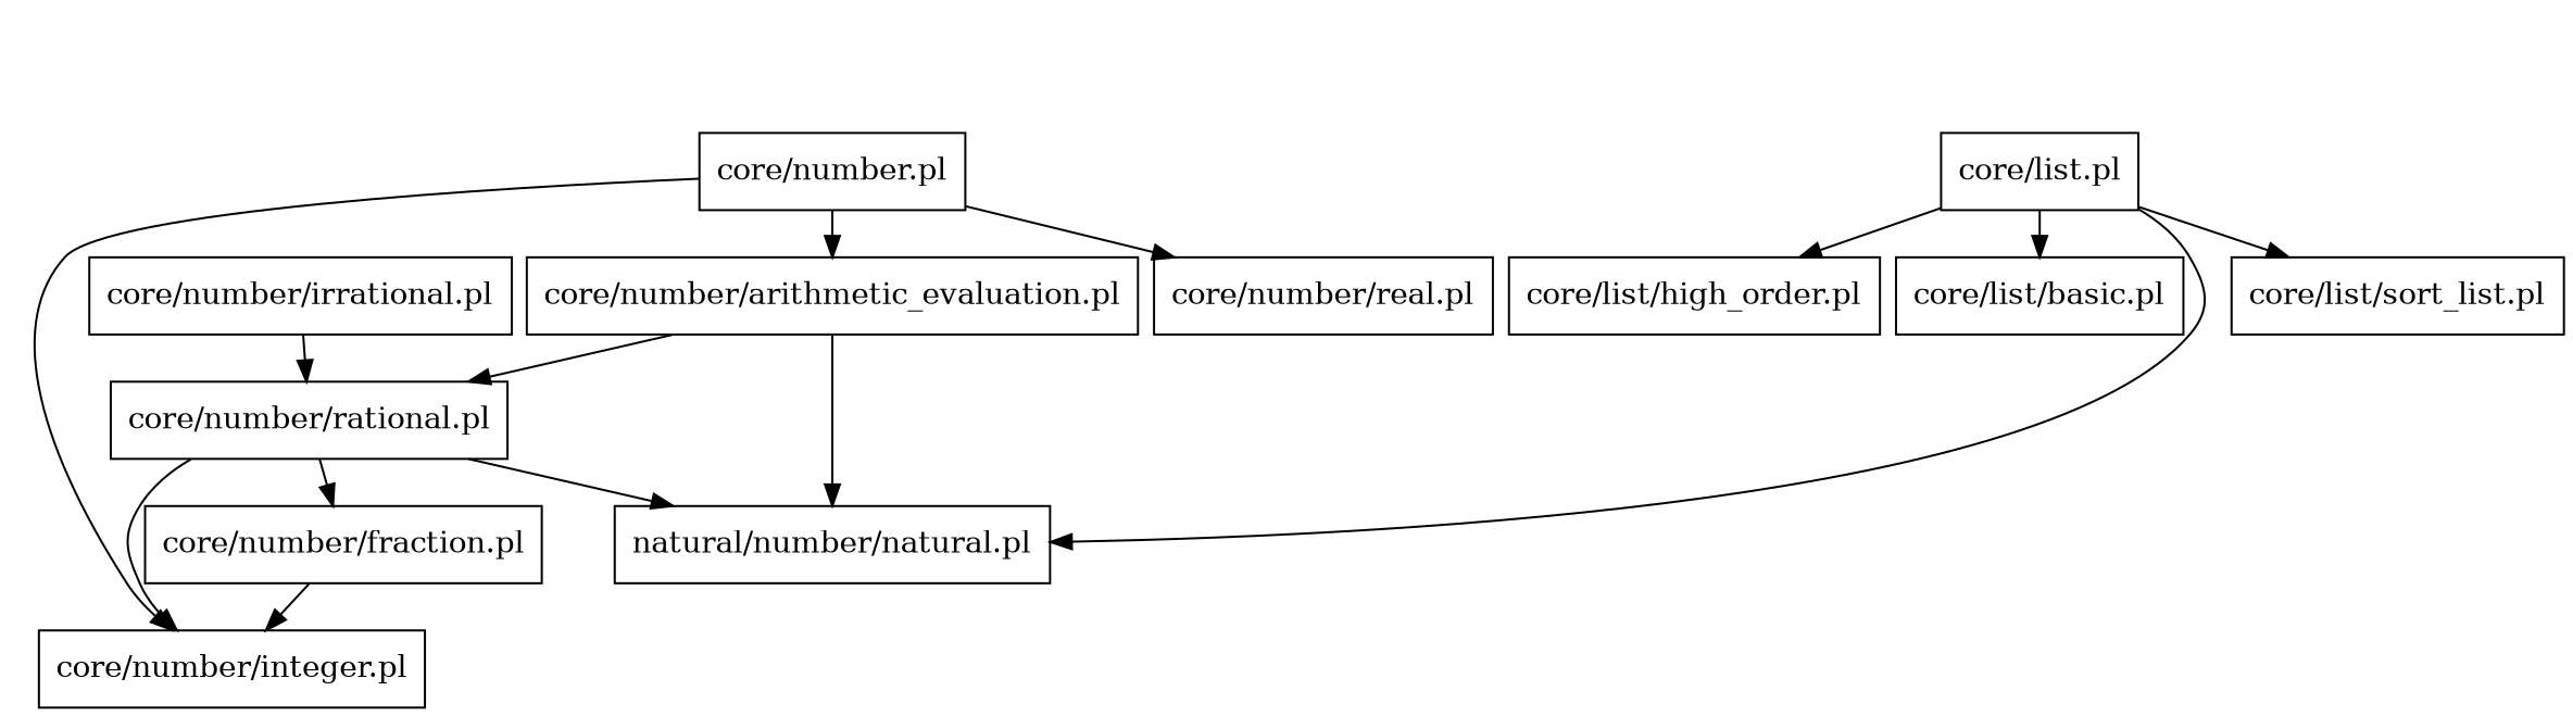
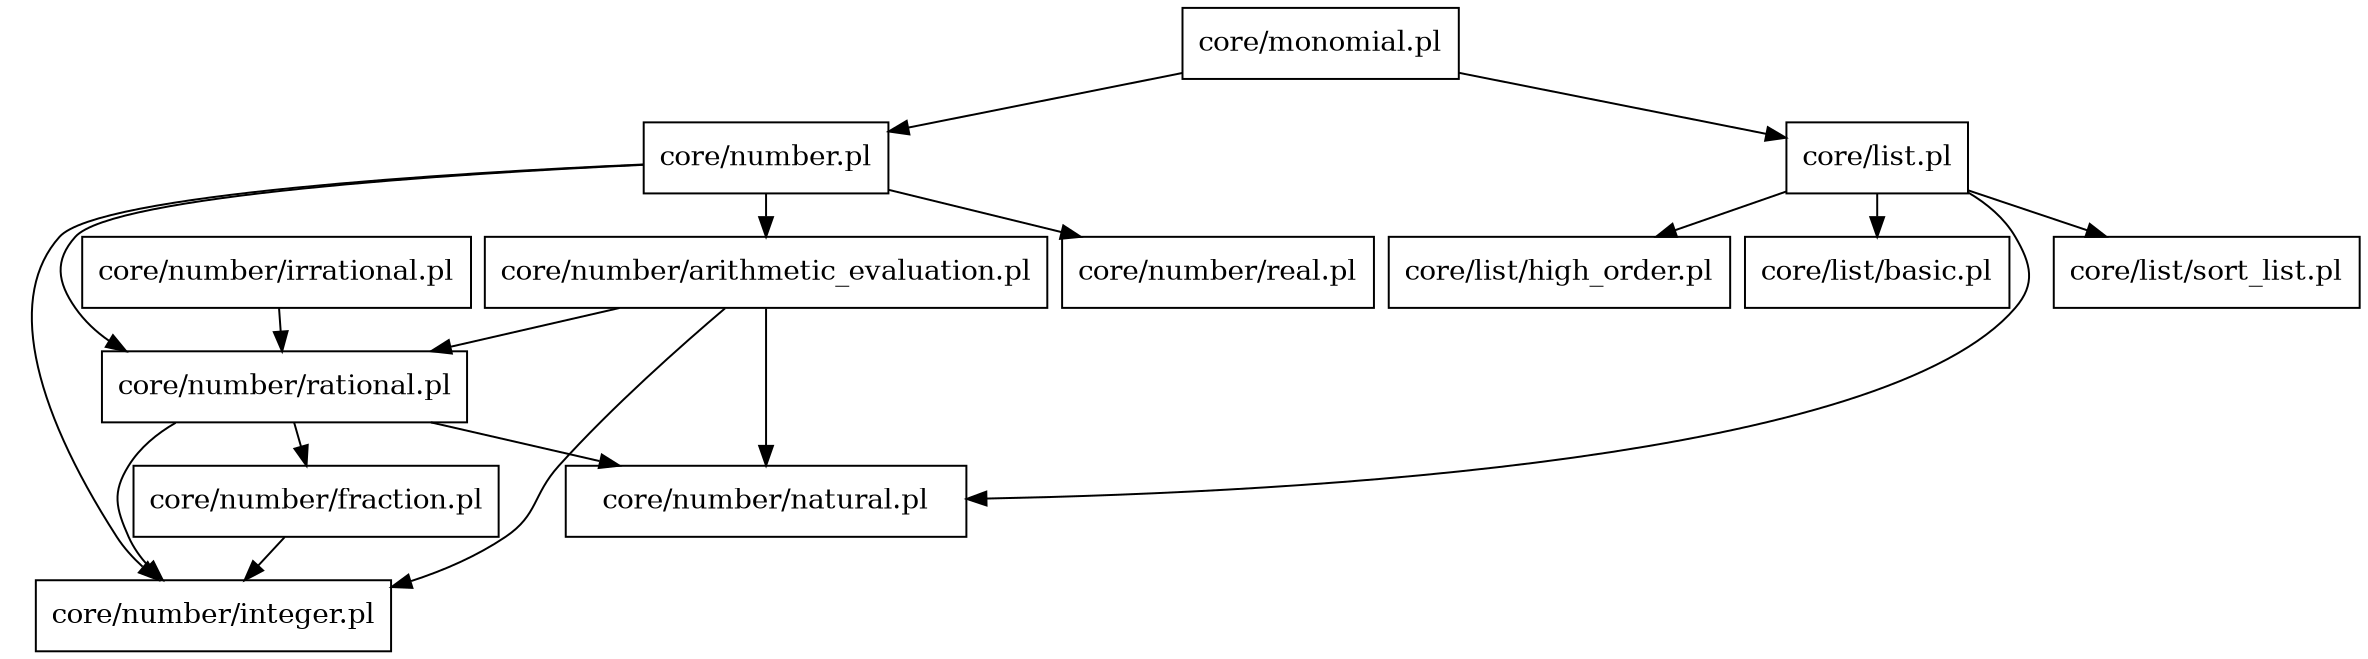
  digraph {
    nodesep=0.1
    ranksep=0.3
    node [shape=rectangle]
    "core/number/fraction.pl"
    "core/number/integer.pl"
    "core/number/irrational.pl"
    "core/number/rational.pl"
-   "core/number/natural.pl" [label="natural/number/natural.pl"]
+   "core/number/natural.pl"
+   "core/monomial.pl"
    "core/number.pl"
    "core/list.pl"
    "core/number/arithmetic_evaluation.pl"
    "core/number/real.pl"
    "core/list/sort_list.pl"
    "core/list/high_order.pl"
    "core/list/basic.pl"
    "core/number/fraction.pl" -> "core/number/integer.pl"
    "core/number/irrational.pl" -> "core/number/rational.pl"
    "core/number/rational.pl" -> "core/number/fraction.pl"
    "core/number/rational.pl" -> "core/number/integer.pl"
    "core/number/rational.pl" -> "core/number/natural.pl"
+   "core/monomial.pl" -> "core/number.pl"
+   "core/monomial.pl" -> "core/list.pl"
    "core/number.pl" -> "core/number/integer.pl"
+   "core/number.pl" -> "core/number/rational.pl"
    "core/number.pl" -> "core/number/arithmetic_evaluation.pl"
    "core/number.pl" -> "core/number/real.pl"
    "core/list.pl" -> "core/number/natural.pl"
    "core/list.pl" -> "core/list/sort_list.pl"
    "core/list.pl" -> "core/list/high_order.pl"
    "core/list.pl" -> "core/list/basic.pl"
+   "core/number/arithmetic_evaluation.pl" -> "core/number/integer.pl"
    "core/number/arithmetic_evaluation.pl" -> "core/number/rational.pl"
    "core/number/arithmetic_evaluation.pl" -> "core/number/natural.pl"
  }
